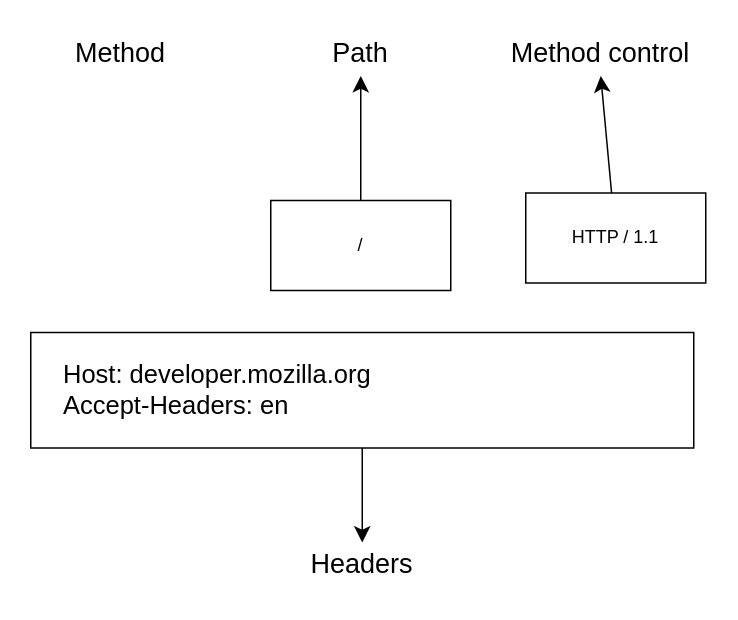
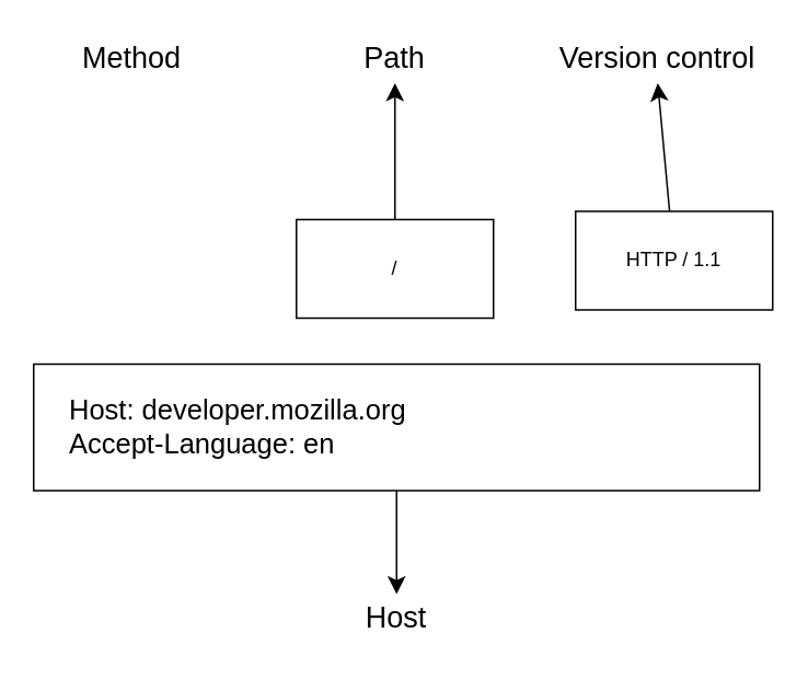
  <mxCell id="0" />
  <mxCell id="1" parent="0" />
  <mxCell id="2" style="edgeStyle=none;curved=1;rounded=0;orthogonalLoop=1;jettySize=auto;html=1;entryX=0.5;entryY=1;entryDx=0;entryDy=0;fontSize=12;startSize=8;endSize=8;" edge="1" parent="1" source="3" target="9"><mxGeometry relative="1" as="geometry" /></mxCell>
  <mxCell id="3" value="/" style="rounded=0;whiteSpace=wrap;html=1;" vertex="1" parent="1"><mxGeometry x="180" y="133" width="120" height="60" as="geometry" /></mxCell>
  <mxCell id="4" style="edgeStyle=none;curved=1;rounded=0;orthogonalLoop=1;jettySize=auto;html=1;entryX=0.5;entryY=1;entryDx=0;entryDy=0;fontSize=12;startSize=8;endSize=8;" edge="1" parent="1" source="5" target="10"><mxGeometry relative="1" as="geometry" /></mxCell>
  <mxCell id="5" value="HTTP / 1.1" style="rounded=0;whiteSpace=wrap;html=1;" vertex="1" parent="1"><mxGeometry x="350" y="128" width="120" height="60" as="geometry" /></mxCell>
  <mxCell id="6" style="edgeStyle=none;curved=1;rounded=0;orthogonalLoop=1;jettySize=auto;html=1;entryX=0.5;entryY=0;entryDx=0;entryDy=0;fontSize=12;startSize=8;endSize=8;" edge="1" parent="1" source="7" target="8"><mxGeometry relative="1" as="geometry" /></mxCell>
- <mxCell id="7" value="Host: developer.mozilla.org&lt;div style=&quot;font-size: 17px;&quot;&gt;Accept-Headers: en&lt;/div&gt;" style="rounded=0;whiteSpace=wrap;html=1;align=left;spacingLeft=20;fontSize=17;" vertex="1" parent="1"><mxGeometry x="20" y="221" width="442" height="77" as="geometry" /></mxCell>
- <mxCell id="8" value="Headers" style="text;html=1;align=center;verticalAlign=middle;whiteSpace=wrap;rounded=0;fontSize=18;" vertex="1" parent="1"><mxGeometry x="211" y="361" width="60" height="30" as="geometry" /></mxCell>
+ <mxCell id="7" value="Host: developer.mozilla.org&lt;div style=&quot;font-size: 17px;&quot;&gt;Accept-Language: en&lt;/div&gt;" style="rounded=0;whiteSpace=wrap;html=1;align=left;spacingLeft=20;fontSize=17;" vertex="1" parent="1"><mxGeometry x="20" y="221" width="442" height="77" as="geometry" /></mxCell>
+ <mxCell id="8" value="Host" style="text;html=1;align=center;verticalAlign=middle;whiteSpace=wrap;rounded=0;fontSize=18;" vertex="1" parent="1"><mxGeometry x="211" y="361" width="60" height="30" as="geometry" /></mxCell>
  <mxCell id="9" value="Path" style="text;html=1;align=center;verticalAlign=middle;whiteSpace=wrap;rounded=0;fontSize=18;" vertex="1" parent="1"><mxGeometry x="210" y="20" width="60" height="30" as="geometry" /></mxCell>
- <mxCell id="10" value="Method control" style="text;html=1;align=center;verticalAlign=middle;whiteSpace=wrap;rounded=0;fontSize=18;" vertex="1" parent="1"><mxGeometry x="330" y="20" width="140" height="30" as="geometry" /></mxCell>
+ <mxCell id="10" value="Version control" style="text;html=1;align=center;verticalAlign=middle;whiteSpace=wrap;rounded=0;fontSize=18;" vertex="1" parent="1"><mxGeometry x="330" y="20" width="140" height="30" as="geometry" /></mxCell>
  <mxCell id="11" value="Method" style="text;html=1;align=center;verticalAlign=middle;whiteSpace=wrap;rounded=0;fontSize=18;" vertex="1" parent="1"><mxGeometry x="50" y="20" width="60" height="30" as="geometry" /></mxCell>
